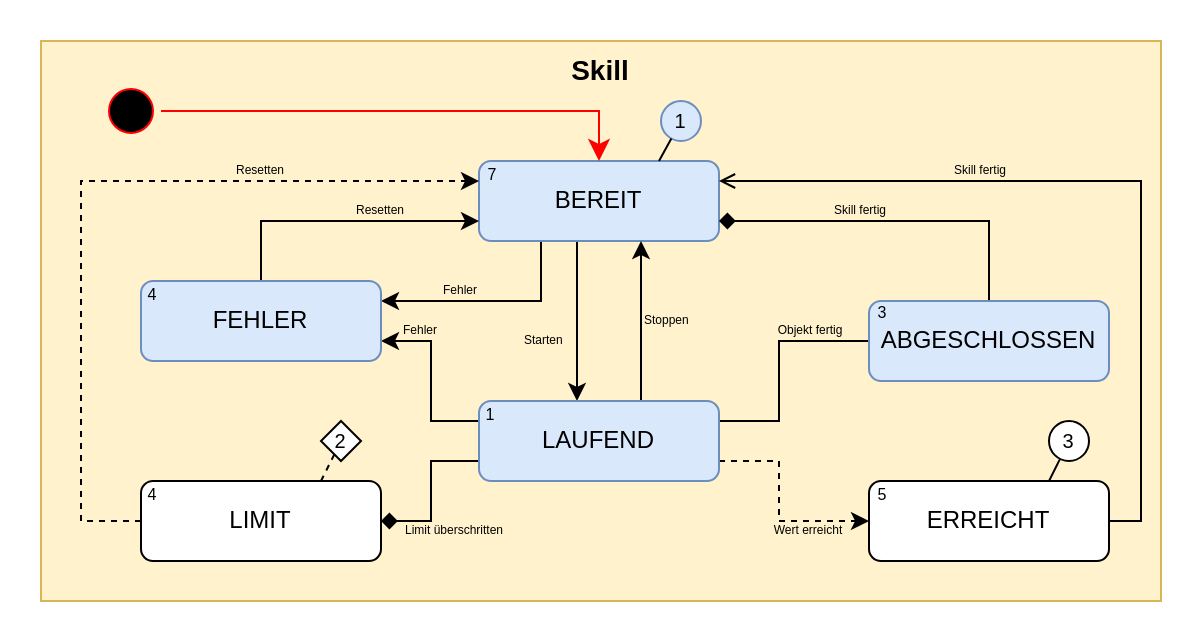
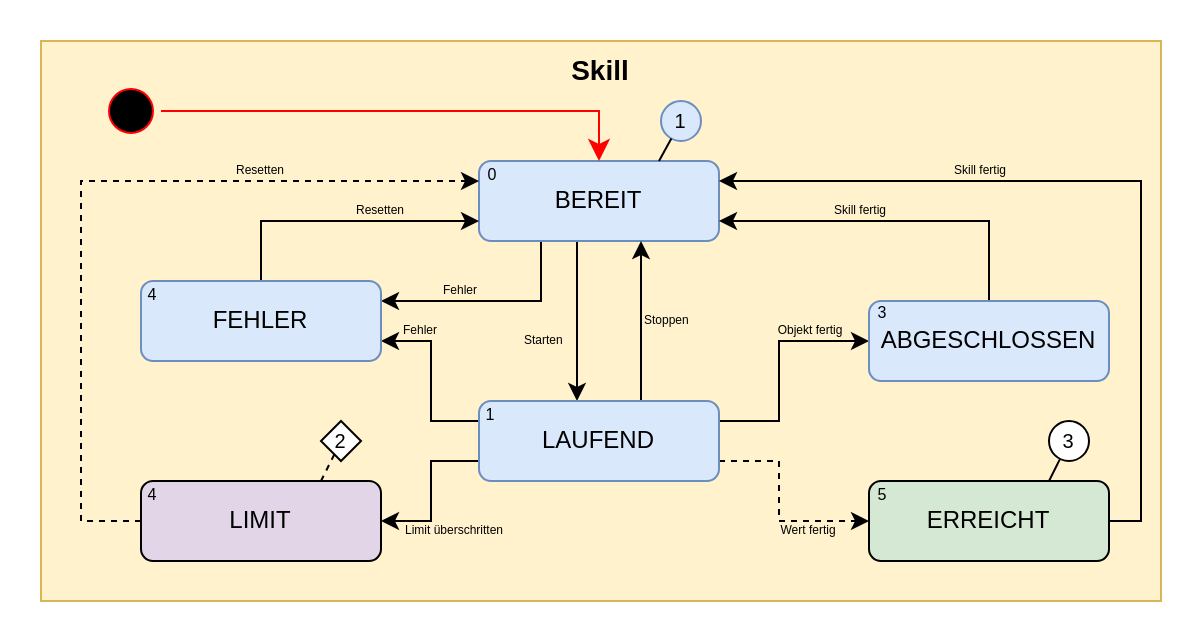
  <mxCell id="0" />
  <mxCell id="1" parent="0" />
  <mxCell id="2" value="" style="group;fillColor=#f5f5f5;fontColor=#333333;strokeColor=#666666;" parent="1" vertex="1" connectable="0"><mxGeometry x="20" y="20" width="560" height="280" as="geometry" /></mxCell>
  <mxCell id="3" value="&lt;b&gt;&lt;font style=&quot;font-size: 14px;&quot;&gt;Skill&lt;/font&gt;&lt;/b&gt;" style="rounded=0;whiteSpace=wrap;html=1;fillColor=#fff2cc;strokeColor=#d6b656;verticalAlign=top;" parent="2" vertex="1"><mxGeometry width="560" height="280" as="geometry" /></mxCell>
  <mxCell id="4" style="edgeStyle=orthogonalEdgeStyle;rounded=0;orthogonalLoop=1;jettySize=auto;html=1;entryX=0.5;entryY=0;entryDx=0;entryDy=0;" parent="2" edge="1"><mxGeometry relative="1" as="geometry"><mxPoint x="268" y="100" as="sourcePoint" /><mxPoint x="268" y="180" as="targetPoint" /></mxGeometry></mxCell>
  <mxCell id="5" style="edgeStyle=orthogonalEdgeStyle;rounded=0;orthogonalLoop=1;jettySize=auto;html=1;entryX=1;entryY=0.25;entryDx=0;entryDy=0;" parent="2" source="6" target="20" edge="1"><mxGeometry relative="1" as="geometry"><Array as="points"><mxPoint x="250" y="130" /></Array></mxGeometry></mxCell>
  <mxCell id="6" value="BEREIT" style="rounded=1;whiteSpace=wrap;html=1;fillColor=#dae8fc;strokeColor=#6c8ebf;" parent="2" vertex="1"><mxGeometry x="219" y="60" width="120" height="40" as="geometry" /></mxCell>
- <mxCell id="7" style="edgeStyle=orthogonalEdgeStyle;rounded=0;orthogonalLoop=1;jettySize=auto;html=1;entryX=0;entryY=0.5;entryDx=0;entryDy=0;endArrow=none;" parent="2" source="12" target="18" edge="1"><mxGeometry relative="1" as="geometry"><Array as="points"><mxPoint x="369" y="190" /><mxPoint x="369" y="150" /></Array></mxGeometry></mxCell>
+ <mxCell id="7" style="edgeStyle=orthogonalEdgeStyle;rounded=0;orthogonalLoop=1;jettySize=auto;html=1;entryX=0;entryY=0.5;entryDx=0;entryDy=0;" parent="2" source="12" target="18" edge="1"><mxGeometry relative="1" as="geometry"><Array as="points"><mxPoint x="369" y="190" /><mxPoint x="369" y="150" /></Array></mxGeometry></mxCell>
  <mxCell id="8" style="edgeStyle=orthogonalEdgeStyle;rounded=0;orthogonalLoop=1;jettySize=auto;html=1;entryX=0;entryY=0.5;entryDx=0;entryDy=0;dashed=1;" parent="2" source="12" target="14" edge="1"><mxGeometry relative="1" as="geometry"><Array as="points"><mxPoint x="369" y="210" /><mxPoint x="369" y="240" /></Array></mxGeometry></mxCell>
  <mxCell id="9" style="edgeStyle=orthogonalEdgeStyle;rounded=0;orthogonalLoop=1;jettySize=auto;html=1;entryX=1;entryY=0.75;entryDx=0;entryDy=0;" parent="2" source="12" target="20" edge="1"><mxGeometry relative="1" as="geometry"><Array as="points"><mxPoint x="195" y="190" /><mxPoint x="195" y="150" /></Array></mxGeometry></mxCell>
- <mxCell id="10" style="edgeStyle=orthogonalEdgeStyle;rounded=0;orthogonalLoop=1;jettySize=auto;html=1;endArrow=diamond;" parent="2" source="12" target="16" edge="1"><mxGeometry relative="1" as="geometry"><Array as="points"><mxPoint x="195" y="210" /><mxPoint x="195" y="240" /></Array></mxGeometry></mxCell>
+ <mxCell id="10" style="edgeStyle=orthogonalEdgeStyle;rounded=0;orthogonalLoop=1;jettySize=auto;html=1;" parent="2" source="12" target="16" edge="1"><mxGeometry relative="1" as="geometry"><Array as="points"><mxPoint x="195" y="210" /><mxPoint x="195" y="240" /></Array></mxGeometry></mxCell>
  <mxCell id="11" style="edgeStyle=orthogonalEdgeStyle;rounded=0;orthogonalLoop=1;jettySize=auto;html=1;entryX=0.5;entryY=1;entryDx=0;entryDy=0;" parent="2" edge="1"><mxGeometry relative="1" as="geometry"><mxPoint x="300" y="180" as="sourcePoint" /><mxPoint x="300" y="100" as="targetPoint" /></mxGeometry></mxCell>
  <mxCell id="12" value="LAUFEND" style="rounded=1;whiteSpace=wrap;html=1;fillColor=#dae8fc;strokeColor=#6c8ebf;" parent="2" vertex="1"><mxGeometry x="219" y="180" width="120" height="40" as="geometry" /></mxCell>
- <mxCell id="13" style="edgeStyle=orthogonalEdgeStyle;rounded=0;orthogonalLoop=1;jettySize=auto;html=1;entryX=1;entryY=0.25;entryDx=0;entryDy=0;endArrow=open;" parent="2" source="14" target="6" edge="1"><mxGeometry relative="1" as="geometry"><Array as="points"><mxPoint x="550" y="240" /><mxPoint x="550" y="70" /></Array></mxGeometry></mxCell>
- <mxCell id="14" value="ERREICHT" style="rounded=1;whiteSpace=wrap;html=1;" parent="2" vertex="1"><mxGeometry x="414" y="220" width="120" height="40" as="geometry" /></mxCell>
+ <mxCell id="13" style="edgeStyle=orthogonalEdgeStyle;rounded=0;orthogonalLoop=1;jettySize=auto;html=1;entryX=1;entryY=0.25;entryDx=0;entryDy=0;" parent="2" source="14" target="6" edge="1"><mxGeometry relative="1" as="geometry"><Array as="points"><mxPoint x="550" y="240" /><mxPoint x="550" y="70" /></Array></mxGeometry></mxCell>
+ <mxCell id="14" value="ERREICHT" style="rounded=1;whiteSpace=wrap;html=1;fillColor=#d5e8d4;" parent="2" vertex="1"><mxGeometry x="414" y="220" width="120" height="40" as="geometry" /></mxCell>
  <mxCell id="15" style="edgeStyle=orthogonalEdgeStyle;rounded=0;orthogonalLoop=1;jettySize=auto;html=1;entryX=0;entryY=0.25;entryDx=0;entryDy=0;dashed=1;" parent="2" source="16" target="6" edge="1"><mxGeometry relative="1" as="geometry"><Array as="points"><mxPoint x="20" y="240" /><mxPoint x="20" y="70" /></Array></mxGeometry></mxCell>
- <mxCell id="16" value="LIMIT" style="rounded=1;whiteSpace=wrap;html=1;" parent="2" vertex="1"><mxGeometry x="50" y="220" width="120" height="40" as="geometry" /></mxCell>
- <mxCell id="17" style="edgeStyle=orthogonalEdgeStyle;rounded=0;orthogonalLoop=1;jettySize=auto;html=1;entryX=1;entryY=0.75;entryDx=0;entryDy=0;endArrow=diamond;" parent="2" source="18" target="6" edge="1"><mxGeometry relative="1" as="geometry"><Array as="points"><mxPoint x="474" y="90" /></Array></mxGeometry></mxCell>
+ <mxCell id="16" value="LIMIT" style="rounded=1;whiteSpace=wrap;html=1;fillColor=#e1d5e7;" parent="2" vertex="1"><mxGeometry x="50" y="220" width="120" height="40" as="geometry" /></mxCell>
+ <mxCell id="17" style="edgeStyle=orthogonalEdgeStyle;rounded=0;orthogonalLoop=1;jettySize=auto;html=1;entryX=1;entryY=0.75;entryDx=0;entryDy=0;" parent="2" source="18" target="6" edge="1"><mxGeometry relative="1" as="geometry"><Array as="points"><mxPoint x="474" y="90" /></Array></mxGeometry></mxCell>
  <mxCell id="18" value="ABGESCHLOSSEN" style="rounded=1;whiteSpace=wrap;html=1;fillColor=#dae8fc;strokeColor=#6c8ebf;" parent="2" vertex="1"><mxGeometry x="414" y="130" width="120" height="40" as="geometry" /></mxCell>
  <mxCell id="19" style="edgeStyle=orthogonalEdgeStyle;rounded=0;orthogonalLoop=1;jettySize=auto;html=1;entryX=0;entryY=0.75;entryDx=0;entryDy=0;" parent="2" source="20" target="6" edge="1"><mxGeometry relative="1" as="geometry"><Array as="points"><mxPoint x="110" y="90" /></Array></mxGeometry></mxCell>
  <mxCell id="20" value="FEHLER" style="rounded=1;whiteSpace=wrap;html=1;fillColor=#dae8fc;strokeColor=#6c8ebf;" parent="2" vertex="1"><mxGeometry x="50" y="120" width="120" height="40" as="geometry" /></mxCell>
  <mxCell id="21" value="" style="ellipse;html=1;shape=startState;fillColor=#000000;strokeColor=#ff0000;" parent="2" vertex="1"><mxGeometry x="30" y="20" width="30" height="30" as="geometry" /></mxCell>
  <mxCell id="22" value="" style="edgeStyle=orthogonalEdgeStyle;html=1;verticalAlign=bottom;endArrow=classic;endSize=8;strokeColor=#ff0000;rounded=0;endFill=1;entryX=0.5;entryY=0;entryDx=0;entryDy=0;" parent="2" source="21" target="6" edge="1"><mxGeometry relative="1" as="geometry"><mxPoint x="25" y="80" as="targetPoint" /></mxGeometry></mxCell>
  <mxCell id="23" value="Starten" style="text;html=1;align=left;verticalAlign=middle;whiteSpace=wrap;rounded=0;fontSize=6;container=0;" parent="2" vertex="1"><mxGeometry x="240" y="145" width="60" height="10" as="geometry" /></mxCell>
  <mxCell id="24" value="Objekt fertig" style="text;html=1;align=center;verticalAlign=middle;whiteSpace=wrap;rounded=0;fontSize=6;container=0;" parent="2" vertex="1"><mxGeometry x="355" y="140" width="60" height="10" as="geometry" /></mxCell>
  <mxCell id="25" value="Skill fertig" style="text;html=1;align=center;verticalAlign=middle;whiteSpace=wrap;rounded=0;fontSize=6;container=0;" parent="2" vertex="1"><mxGeometry x="380" y="80" width="60" height="10" as="geometry" /></mxCell>
  <mxCell id="26" value="Resetten" style="text;html=1;align=center;verticalAlign=middle;whiteSpace=wrap;rounded=0;fontSize=6;container=0;" parent="2" vertex="1"><mxGeometry x="140" y="80" width="60" height="10" as="geometry" /></mxCell>
  <mxCell id="27" value="Resetten" style="text;html=1;align=center;verticalAlign=middle;whiteSpace=wrap;rounded=0;fontSize=6;container=0;" parent="2" vertex="1"><mxGeometry x="80" y="60" width="60" height="10" as="geometry" /></mxCell>
  <mxCell id="28" value="Skill fertig" style="text;html=1;align=center;verticalAlign=middle;whiteSpace=wrap;rounded=0;fontSize=6;container=0;" parent="2" vertex="1"><mxGeometry x="440" y="60" width="60" height="10" as="geometry" /></mxCell>
- <mxCell id="29" value="Wert erreicht" style="text;html=1;align=center;verticalAlign=middle;whiteSpace=wrap;rounded=0;fontSize=6;container=0;" parent="2" vertex="1"><mxGeometry x="354" y="240" width="60" height="10" as="geometry" /></mxCell>
+ <mxCell id="29" value="Wert fertig" style="text;html=1;align=center;verticalAlign=middle;whiteSpace=wrap;rounded=0;fontSize=6;container=0;" parent="2" vertex="1"><mxGeometry x="354" y="240" width="60" height="10" as="geometry" /></mxCell>
  <mxCell id="30" value="Limit überschritten" style="text;html=1;align=center;verticalAlign=middle;whiteSpace=wrap;rounded=0;fontSize=6;container=0;" parent="2" vertex="1"><mxGeometry x="177" y="240" width="60" height="10" as="geometry" /></mxCell>
  <mxCell id="31" value="Fehler" style="text;html=1;align=center;verticalAlign=middle;whiteSpace=wrap;rounded=0;fontSize=6;container=0;" parent="2" vertex="1"><mxGeometry x="180" y="120" width="60" height="10" as="geometry" /></mxCell>
  <mxCell id="32" value="Fehler" style="text;html=1;align=center;verticalAlign=middle;whiteSpace=wrap;rounded=0;fontSize=6;container=0;" parent="2" vertex="1"><mxGeometry x="160" y="140" width="60" height="10" as="geometry" /></mxCell>
  <mxCell id="33" value="Stoppen" style="text;html=1;align=left;verticalAlign=middle;whiteSpace=wrap;rounded=0;fontSize=6;container=0;" parent="2" vertex="1"><mxGeometry x="300" y="135" width="60" height="10" as="geometry" /></mxCell>
  <mxCell id="34" value="1" style="ellipse;whiteSpace=wrap;html=1;aspect=fixed;fillColor=#dae8fc;strokeColor=#6c8ebf;fontSize=10;" vertex="1" parent="2"><mxGeometry x="310" y="30" width="20" height="20" as="geometry" /></mxCell>
  <mxCell id="35" style="rounded=0;orthogonalLoop=1;jettySize=auto;html=1;entryX=0.75;entryY=0;entryDx=0;entryDy=0;endArrow=none;endFill=0;dashed=1;" edge="1" parent="2" source="36" target="16"><mxGeometry relative="1" as="geometry" /></mxCell>
  <mxCell id="36" value="2" style="rhombus;whiteSpace=wrap;html=1;aspect=fixed;fontSize=10;" vertex="1" parent="2"><mxGeometry x="140" y="190" width="20" height="20" as="geometry" /></mxCell>
  <mxCell id="37" style="rounded=0;orthogonalLoop=1;jettySize=auto;html=1;entryX=0.75;entryY=0;entryDx=0;entryDy=0;endArrow=none;endFill=0;" edge="1" parent="2" source="38" target="14"><mxGeometry relative="1" as="geometry" /></mxCell>
  <mxCell id="38" value="3" style="ellipse;whiteSpace=wrap;html=1;aspect=fixed;fontSize=10;" vertex="1" parent="2"><mxGeometry x="504" y="190" width="20" height="20" as="geometry" /></mxCell>
- <mxCell id="39" value="7" style="ellipse;whiteSpace=wrap;html=1;aspect=fixed;fillColor=none;strokeColor=none;fontSize=8;" vertex="1" parent="2"><mxGeometry x="216" y="57" width="20" height="20" as="geometry" /></mxCell>
+ <mxCell id="39" value="0" style="ellipse;whiteSpace=wrap;html=1;aspect=fixed;fillColor=none;strokeColor=none;fontSize=8;" vertex="1" parent="2"><mxGeometry x="216" y="57" width="20" height="20" as="geometry" /></mxCell>
  <mxCell id="40" value="1" style="ellipse;whiteSpace=wrap;html=1;aspect=fixed;fillColor=none;strokeColor=none;fontSize=8;" vertex="1" parent="2"><mxGeometry x="215" y="177" width="20" height="20" as="geometry" /></mxCell>
  <mxCell id="41" value="3" style="ellipse;whiteSpace=wrap;html=1;aspect=fixed;fillColor=none;strokeColor=none;fontSize=8;" vertex="1" parent="2"><mxGeometry x="411" y="126" width="20" height="20" as="geometry" /></mxCell>
  <mxCell id="42" value="4" style="ellipse;whiteSpace=wrap;html=1;aspect=fixed;fillColor=none;strokeColor=none;fontSize=8;" vertex="1" parent="2"><mxGeometry x="46" y="117" width="20" height="20" as="geometry" /></mxCell>
  <mxCell id="43" value="4" style="ellipse;whiteSpace=wrap;html=1;aspect=fixed;fillColor=none;strokeColor=none;fontSize=8;" vertex="1" parent="2"><mxGeometry x="46" y="217" width="20" height="20" as="geometry" /></mxCell>
  <mxCell id="44" value="5" style="ellipse;whiteSpace=wrap;html=1;aspect=fixed;fillColor=none;strokeColor=none;fontSize=8;" vertex="1" parent="2"><mxGeometry x="411" y="217" width="20" height="20" as="geometry" /></mxCell>
  <mxCell id="45" style="rounded=1;orthogonalLoop=1;jettySize=auto;html=1;entryX=0.75;entryY=0;entryDx=0;entryDy=0;endArrow=none;endFill=0;curved=0;" edge="1" parent="2" source="34" target="6"><mxGeometry relative="1" as="geometry" /></mxCell>
